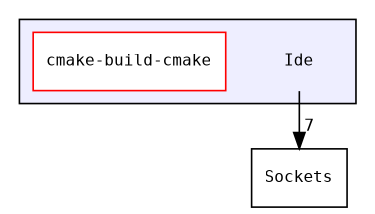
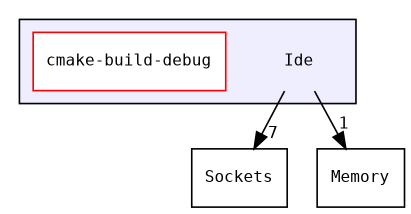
  digraph {
    compound=true
    fontname="DejaVu Sans Mono"
    node [fontname="DejaVu Sans Mono" fontsize=10 shape=box]
    edge [fontname="DejaVu Sans Mono" labeldistance=1.5 labelfontname=Helvetica labelfontsize=10]
    n1 [label=Ide shape=plaintext]
-   n2 [color=red fillcolor=white label="cmake-build-cmake" style=filled]
+   n2 [color=red fillcolor=white label="cmake-build-debug" style=filled]
    n3 [label=Sockets]
+   n4 [label=Memory]
    subgraph cluster_1 {
      bgcolor="#eeeeff"
      pencolor=black
      n1
      n2
    }
    n1 -> n3 [headlabel=7]
+   n1 -> n4 [headlabel=1]
  }
